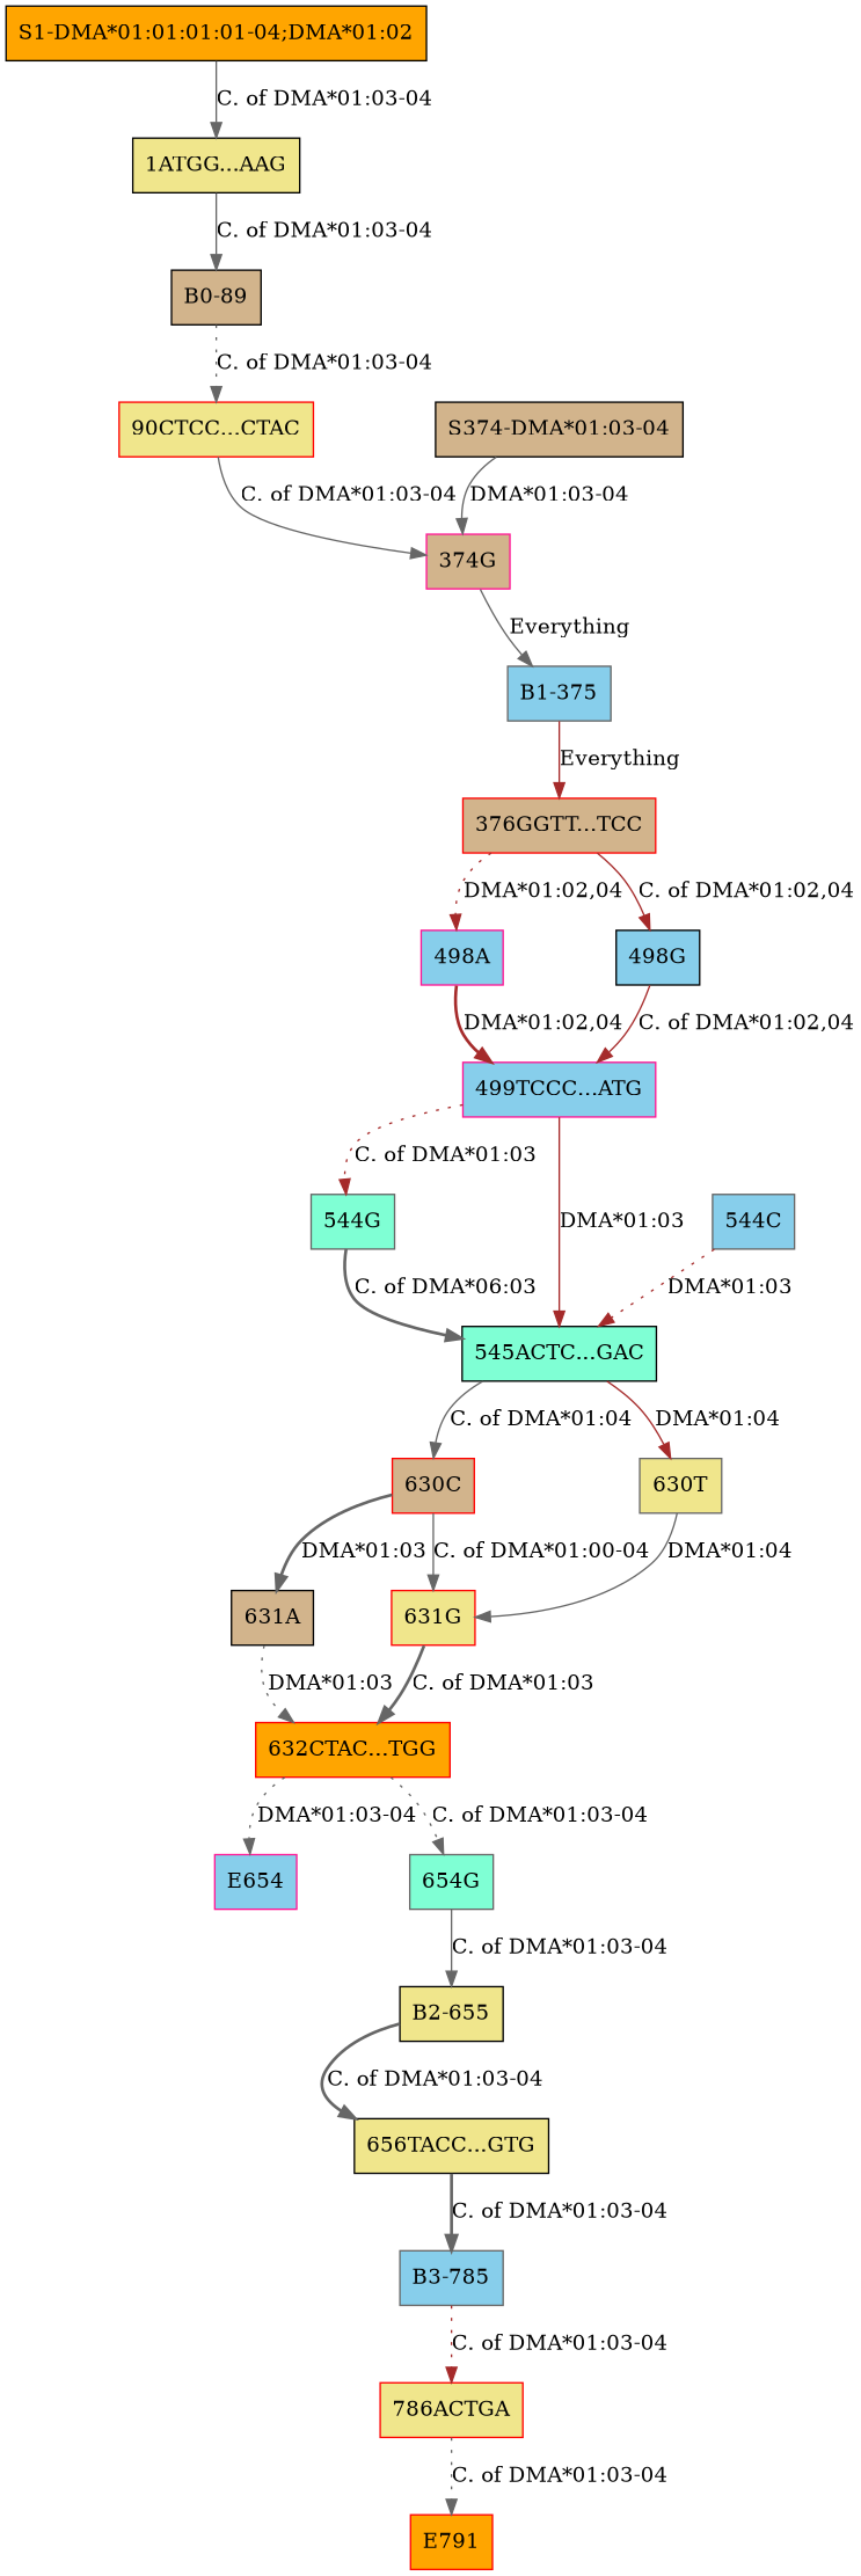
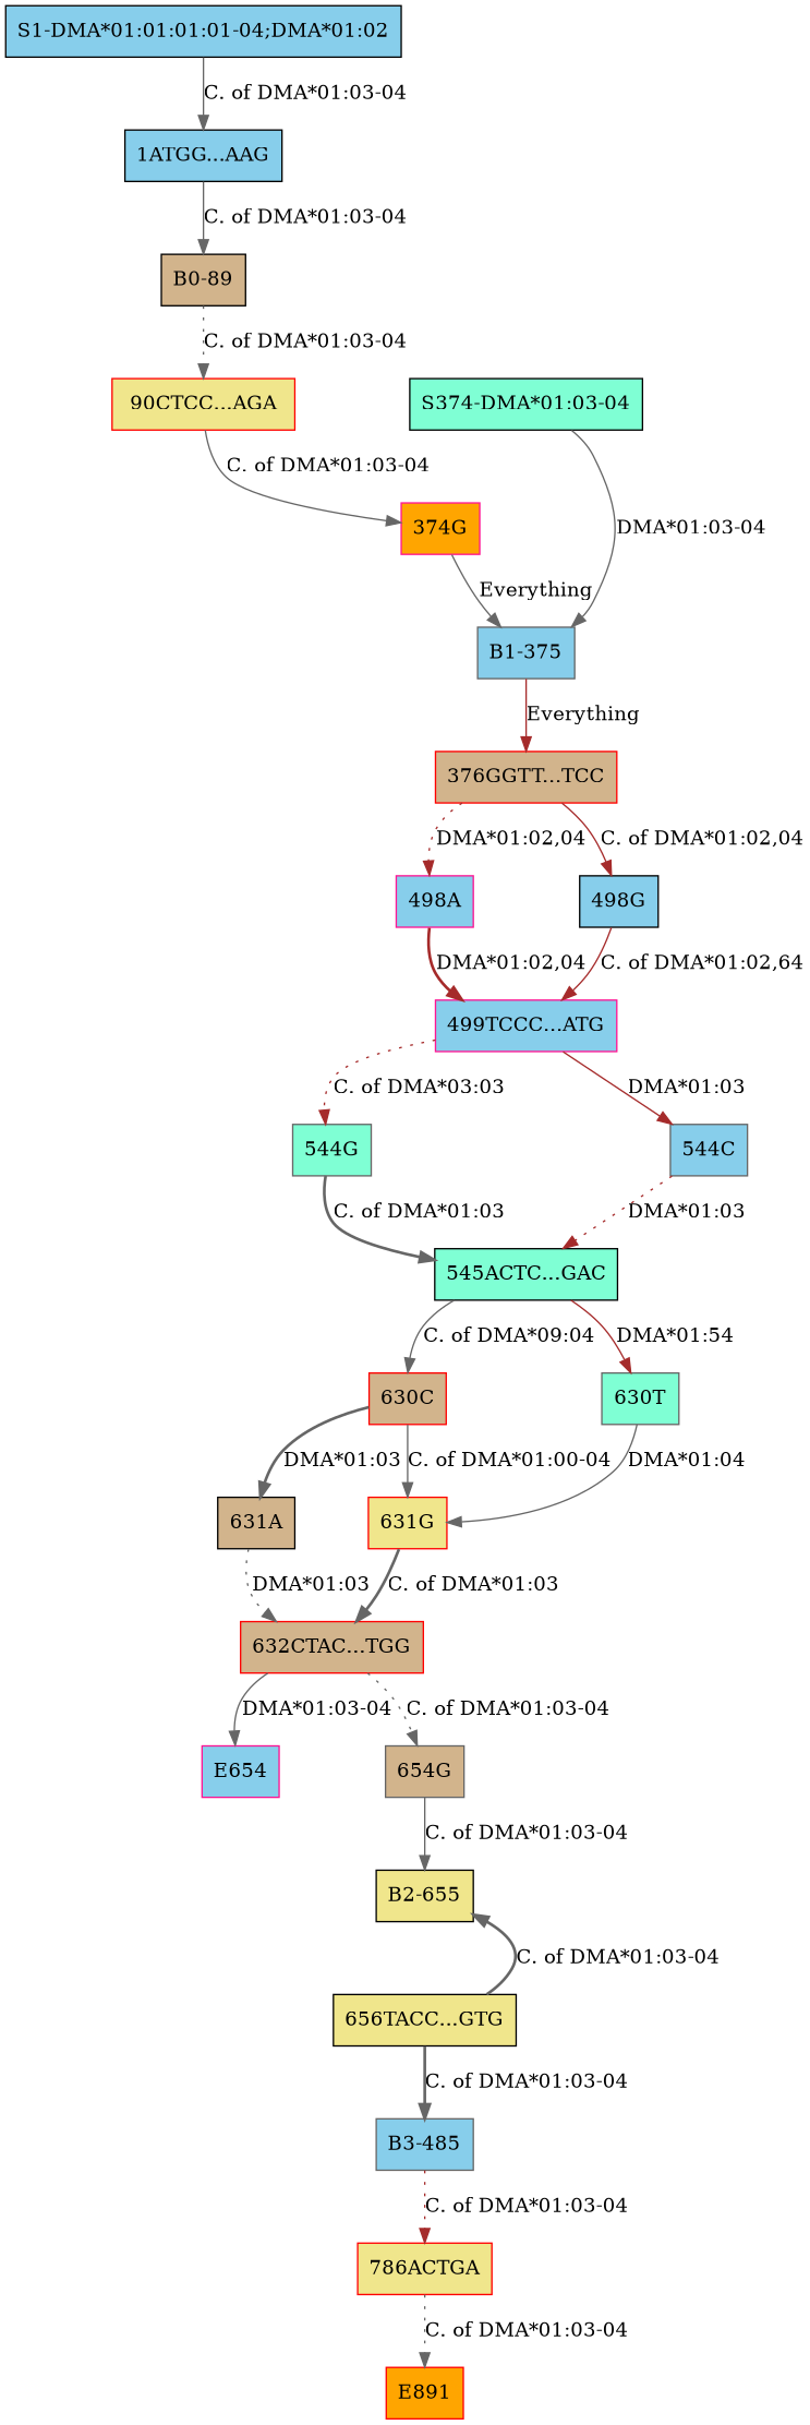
  digraph {
    node [color=black fillcolor=skyblue shape=box style=filled]
    edge [color=gray40 style=solid]
    E654 [color=deeppink]
-   "B3-785" [color=gray40]
+   "B3-785" [color=gray40 label="B3-485"]
    "656TACC...GTG" [fillcolor=khaki]
    "786ACTGA" [color=red fillcolor=khaki]
    "376GGTT...TCC" [color=red fillcolor=tan]
    "498A" [color=deeppink]
    "498G"
    "499TCCC...ATG" [color=deeppink]
    "B0-89" [fillcolor=tan]
-   "1ATGG...AAG" [fillcolor=khaki]
-   "90CTCC...AGA" [color=red fillcolor=khaki label="90CTCC...CTAC"]
+   "1ATGG...AAG"
+   "90CTCC...AGA" [color=red fillcolor=khaki]
    "544G" [color=gray40 fillcolor=aquamarine]
    "545ACTC...GAC" [fillcolor=aquamarine]
    "630C" [color=red fillcolor=tan]
-   "630T" [color=gray40 fillcolor=khaki]
+   "630T" [color=gray40 fillcolor=aquamarine]
    "631G" [color=red fillcolor=khaki]
    "631A" [fillcolor=tan]
-   "632CTAC...TGG" [color=red fillcolor=orange]
-   "S1-DMA*01:01:01:01-04;DMA*01:02" [fillcolor=orange]
-   "654G" [color=gray40 fillcolor=aquamarine]
-   E791 [color=red fillcolor=orange]
+   "632CTAC...TGG" [color=red fillcolor=tan]
+   "S1-DMA*01:01:01:01-04;DMA*01:02"
+   "654G" [color=gray40 fillcolor=tan]
+   E791 [color=red fillcolor=orange label=E891]
    "B2-655" [fillcolor=khaki]
    "544C" [color=gray40]
-   "374G" [color=deeppink fillcolor=tan]
+   "374G" [color=deeppink fillcolor=orange]
    "B1-375" [color=gray40]
-   "S374-DMA*01:03-04" [fillcolor=tan]
+   "S374-DMA*01:03-04" [fillcolor=aquamarine]
    "B3-785" -> "786ACTGA" [color=brown label="C. of DMA*01:03-04" style=dotted]
    "656TACC...GTG" -> "B3-785" [label="C. of DMA*01:03-04" style=bold]
    "786ACTGA" -> E791 [label="C. of DMA*01:03-04" style=dotted]
    "376GGTT...TCC" -> "498A" [color=brown label="DMA*01:02,04" style=dotted]
    "376GGTT...TCC" -> "498G" [color=brown label="C. of DMA*01:02,04"]
    "498A" -> "499TCCC...ATG" [color=brown label="DMA*01:02,04" style=bold]
-   "498G" -> "499TCCC...ATG" [color=brown label="C. of DMA*01:02,04"]
-   "499TCCC...ATG" -> "544G" [color=brown label="C. of DMA*01:03" style=dotted]
-   "499TCCC...ATG" -> "545ACTC...GAC" [color=brown label="DMA*01:03"]
+   "498G" -> "499TCCC...ATG" [color=brown label="C. of DMA*01:02,64"]
+   "499TCCC...ATG" -> "544G" [color=brown label="C. of DMA*03:03" style=dotted]
+   "499TCCC...ATG" -> "544C" [color=brown label="DMA*01:03"]
    "B0-89" -> "90CTCC...AGA" [label="C. of DMA*01:03-04" style=dotted]
    "1ATGG...AAG" -> "B0-89" [label="C. of DMA*01:03-04"]
    "90CTCC...AGA" -> "374G" [label="C. of DMA*01:03-04"]
-   "544G" -> "545ACTC...GAC" [label="C. of DMA*06:03" style=bold]
-   "545ACTC...GAC" -> "630C" [label="C. of DMA*01:04"]
-   "545ACTC...GAC" -> "630T" [color=brown label="DMA*01:04"]
+   "544G" -> "545ACTC...GAC" [label="C. of DMA*01:03" style=bold]
+   "545ACTC...GAC" -> "630C" [label="C. of DMA*09:04"]
+   "545ACTC...GAC" -> "630T" [color=brown label="DMA*01:54"]
    "630C" -> "631G" [label="C. of DMA*01:00-04"]
    "630C" -> "631A" [label="DMA*01:03" style=bold]
    "630T" -> "631G" [label="DMA*01:04"]
    "631G" -> "632CTAC...TGG" [label="C. of DMA*01:03" style=bold]
    "631A" -> "632CTAC...TGG" [label="DMA*01:03" style=dotted]
-   "632CTAC...TGG" -> E654 [label="DMA*01:03-04" style=dotted]
+   "632CTAC...TGG" -> E654 [label="DMA*01:03-04"]
    "632CTAC...TGG" -> "654G" [label="C. of DMA*01:03-04" style=dotted]
    "S1-DMA*01:01:01:01-04;DMA*01:02" -> "1ATGG...AAG" [label="C. of DMA*01:03-04"]
    "654G" -> "B2-655" [label="C. of DMA*01:03-04"]
-   "B2-655" -> "656TACC...GTG" [label="C. of DMA*01:03-04" style=bold]
+   "656TACC...GTG" -> "B2-655" [label="C. of DMA*01:03-04" style=bold]
    "544C" -> "545ACTC...GAC" [color=brown label="DMA*01:03" style=dotted]
    "374G" -> "B1-375" [label=Everything]
    "B1-375" -> "376GGTT...TCC" [color=brown label=Everything]
-   "S374-DMA*01:03-04" -> "374G" [label="DMA*01:03-04"]
+   "S374-DMA*01:03-04" -> "B1-375" [label="DMA*01:03-04"]
  }
